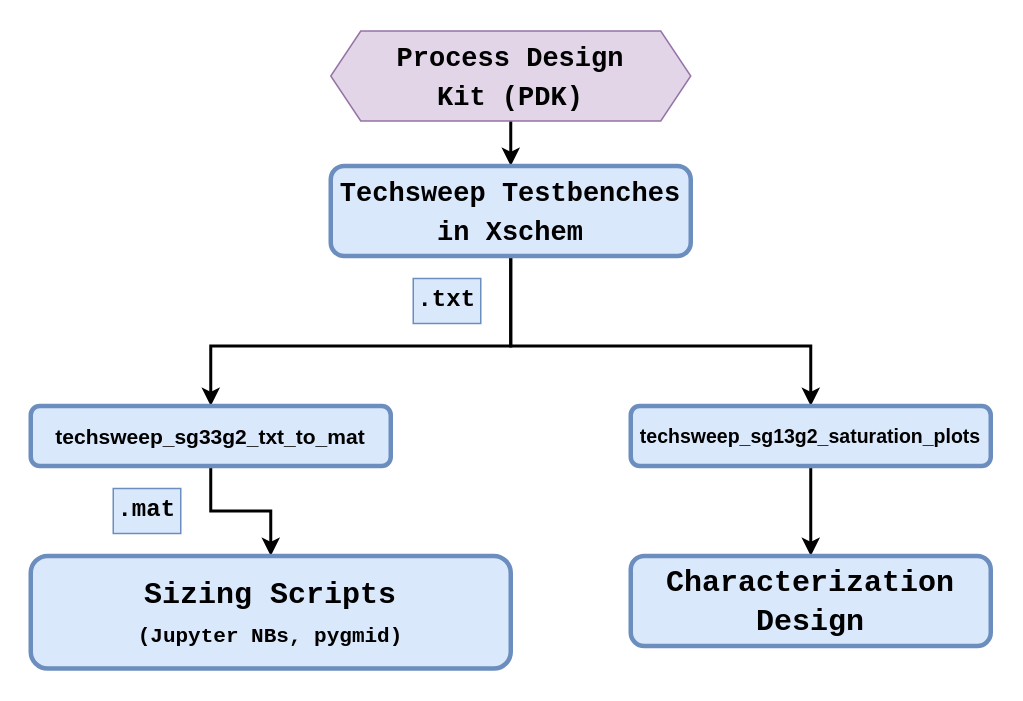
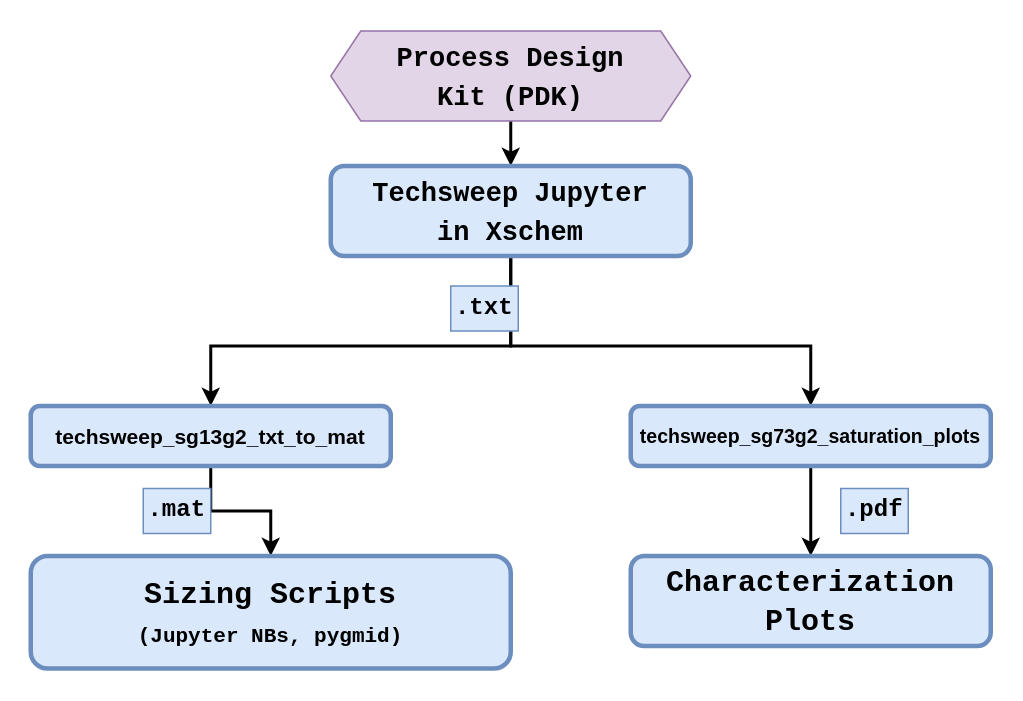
  <mxCell id="0" />
  <mxCell id="1" parent="0" />
  <mxCell id="2" value="" style="edgeStyle=orthogonalEdgeStyle;rounded=0;orthogonalLoop=1;jettySize=auto;html=1;fillColor=#dae8fc;strokeColor=default;strokeWidth=2;" parent="1" source="7" target="8" edge="1"><mxGeometry relative="1" as="geometry" /></mxCell>
  <mxCell id="3" style="edgeStyle=orthogonalEdgeStyle;rounded=0;orthogonalLoop=1;jettySize=auto;html=1;entryX=0.5;entryY=0;entryDx=0;entryDy=0;fillColor=#dae8fc;strokeColor=default;strokeWidth=2;" parent="1" source="8" target="9" edge="1"><mxGeometry relative="1" as="geometry"><Array as="points"><mxPoint x="340" y="230" /><mxPoint x="140" y="230" /></Array></mxGeometry></mxCell>
  <mxCell id="4" style="edgeStyle=orthogonalEdgeStyle;rounded=0;orthogonalLoop=1;jettySize=auto;html=1;entryX=0.5;entryY=0;entryDx=0;entryDy=0;fillColor=#dae8fc;strokeColor=default;strokeWidth=2;" parent="1" source="8" target="13" edge="1"><mxGeometry relative="1" as="geometry"><Array as="points"><mxPoint x="340" y="230" /><mxPoint x="540" y="230" /></Array></mxGeometry></mxCell>
  <mxCell id="5" style="edgeStyle=orthogonalEdgeStyle;rounded=0;orthogonalLoop=1;jettySize=auto;html=1;entryX=0.5;entryY=0;entryDx=0;entryDy=0;fillColor=#dae8fc;strokeColor=default;strokeWidth=2;" parent="1" source="9" target="10" edge="1"><mxGeometry relative="1" as="geometry" /></mxCell>
  <mxCell id="6" style="edgeStyle=orthogonalEdgeStyle;rounded=0;orthogonalLoop=1;jettySize=auto;html=1;entryX=0.5;entryY=0;entryDx=0;entryDy=0;fillColor=#dae8fc;strokeColor=default;strokeWidth=2;" parent="1" source="13" target="14" edge="1"><mxGeometry relative="1" as="geometry" /></mxCell>
  <mxCell id="7" value="&lt;font face=&quot;Courier New&quot; style=&quot;font-size: 18px&quot;&gt;&lt;b&gt;Process Design&lt;br&gt;Kit (PDK)&lt;/b&gt;&lt;br&gt;&lt;/font&gt;" style="shape=hexagon;perimeter=hexagonPerimeter2;whiteSpace=wrap;html=1;fixedSize=1;fontSize=20;sketch=0;curveFitting=1;jiggle=2;align=center;fillColor=#e1d5e7;strokeColor=#9673a6;" parent="1" vertex="1"><mxGeometry x="220" y="20" width="240" height="60" as="geometry" /></mxCell>
- <mxCell id="8" value="&lt;b style=&quot;font-family: &amp;#34;courier new&amp;#34; ; font-size: 18px&quot;&gt;Techsweep Testbenches&lt;br&gt;in Xschem&lt;/b&gt;" style="rounded=1;whiteSpace=wrap;html=1;fontSize=20;fillColor=#dae8fc;strokeColor=#6c8ebf;strokeWidth=3;shadow=0;sketch=0;curveFitting=1;jiggle=2;fontStyle=1;align=center;" parent="1" vertex="1"><mxGeometry x="220" y="110" width="240" height="60" as="geometry" /></mxCell>
- <mxCell id="9" value="&lt;font style=&quot;font-size: 14px;&quot;&gt;techsweep_sg33g2_txt_to_mat&lt;/font&gt;" style="rounded=1;whiteSpace=wrap;html=1;fontSize=20;fillColor=#dae8fc;strokeColor=#6c8ebf;strokeWidth=3;shadow=0;sketch=0;curveFitting=1;jiggle=2;fontStyle=1;align=center;verticalAlign=top;" parent="1" vertex="1"><mxGeometry x="20" y="270" width="240" height="40" as="geometry" /></mxCell>
+ <mxCell id="8" value="&lt;b style=&quot;font-family: &amp;#34;courier new&amp;#34; ; font-size: 18px&quot;&gt;Techsweep Jupyter&lt;br&gt;in Xschem&lt;/b&gt;" style="rounded=1;whiteSpace=wrap;html=1;fontSize=20;fillColor=#dae8fc;strokeColor=#6c8ebf;strokeWidth=3;shadow=0;sketch=0;curveFitting=1;jiggle=2;fontStyle=1;align=center;" parent="1" vertex="1"><mxGeometry x="220" y="110" width="240" height="60" as="geometry" /></mxCell>
+ <mxCell id="9" value="&lt;font style=&quot;font-size: 14px;&quot;&gt;techsweep_sg13g2_txt_to_mat&lt;/font&gt;" style="rounded=1;whiteSpace=wrap;html=1;fontSize=20;fillColor=#dae8fc;strokeColor=#6c8ebf;strokeWidth=3;shadow=0;sketch=0;curveFitting=1;jiggle=2;fontStyle=1;align=center;verticalAlign=top;" parent="1" vertex="1"><mxGeometry x="20" y="270" width="240" height="40" as="geometry" /></mxCell>
  <mxCell id="10" value="&lt;b style=&quot;font-family: &amp;#34;courier new&amp;#34;&quot;&gt;Sizing Scripts&lt;br&gt;&lt;font style=&quot;font-size: 14px&quot;&gt;(Jupyter NBs, pygmid)&lt;/font&gt;&lt;br&gt;&lt;/b&gt;" style="rounded=1;whiteSpace=wrap;html=1;fontSize=20;fillColor=#dae8fc;strokeColor=#6c8ebf;strokeWidth=3;shadow=0;sketch=0;curveFitting=1;jiggle=2;fontStyle=1;align=center;" parent="1" vertex="1"><mxGeometry x="20" y="370" width="320" height="75" as="geometry" /></mxCell>
- <mxCell id="11" value="&lt;b&gt;&lt;font face=&quot;Courier New&quot; style=&quot;font-size: 16px&quot;&gt;.txt&lt;/font&gt;&lt;/b&gt;" style="text;html=1;strokeColor=#6c8ebf;fillColor=#dae8fc;align=center;verticalAlign=middle;whiteSpace=wrap;rounded=0;" parent="1" vertex="1"><mxGeometry x="275" y="185" width="45" height="30" as="geometry" /></mxCell>
- <mxCell id="12" value="&lt;b&gt;&lt;font face=&quot;Courier New&quot; style=&quot;font-size: 16px&quot;&gt;.mat&lt;/font&gt;&lt;/b&gt;" style="text;html=1;strokeColor=#6c8ebf;fillColor=#dae8fc;align=center;verticalAlign=middle;whiteSpace=wrap;rounded=0;" parent="1" vertex="1"><mxGeometry x="75" y="325" width="45" height="30" as="geometry" /></mxCell>
- <mxCell id="13" value="&lt;font style=&quot;font-size: 13px;&quot;&gt;techsweep_sg13g2_saturation_plots&lt;/font&gt;" style="rounded=1;whiteSpace=wrap;html=1;fontSize=20;fillColor=#dae8fc;strokeColor=#6c8ebf;strokeWidth=3;shadow=0;sketch=0;curveFitting=1;jiggle=2;fontStyle=1;align=center;verticalAlign=top;spacingTop=-1;" parent="1" vertex="1"><mxGeometry x="420" y="270" width="240" height="40" as="geometry" /></mxCell>
- <mxCell id="14" value="&lt;font&gt;&lt;font face=&quot;courier new&quot;&gt;Characterization&lt;br&gt;Design&lt;/font&gt;&lt;/font&gt;" style="rounded=1;whiteSpace=wrap;html=1;fontSize=20;fillColor=#dae8fc;strokeColor=#6c8ebf;strokeWidth=3;shadow=0;sketch=0;curveFitting=1;jiggle=2;fontStyle=1;align=center;" parent="1" vertex="1"><mxGeometry x="420" y="370" width="240" height="60" as="geometry" /></mxCell>
+ <mxCell id="11" value="&lt;b&gt;&lt;font face=&quot;Courier New&quot; style=&quot;font-size: 16px&quot;&gt;.txt&lt;/font&gt;&lt;/b&gt;" style="text;html=1;strokeColor=#6c8ebf;fillColor=#dae8fc;align=center;verticalAlign=middle;whiteSpace=wrap;rounded=0;" parent="1" vertex="1"><mxGeometry x="300" y="190" width="45" height="30" as="geometry" /></mxCell>
+ <mxCell id="12" value="&lt;b&gt;&lt;font face=&quot;Courier New&quot; style=&quot;font-size: 16px&quot;&gt;.mat&lt;/font&gt;&lt;/b&gt;" style="text;html=1;strokeColor=#6c8ebf;fillColor=#dae8fc;align=center;verticalAlign=middle;whiteSpace=wrap;rounded=0;" parent="1" vertex="1"><mxGeometry x="95" y="325" width="45" height="30" as="geometry" /></mxCell>
+ <mxCell id="13" value="&lt;font style=&quot;font-size: 13px;&quot;&gt;techsweep_sg73g2_saturation_plots&lt;/font&gt;" style="rounded=1;whiteSpace=wrap;html=1;fontSize=20;fillColor=#dae8fc;strokeColor=#6c8ebf;strokeWidth=3;shadow=0;sketch=0;curveFitting=1;jiggle=2;fontStyle=1;align=center;verticalAlign=top;spacingTop=-1;" parent="1" vertex="1"><mxGeometry x="420" y="270" width="240" height="40" as="geometry" /></mxCell>
+ <mxCell id="14" value="&lt;font&gt;&lt;font face=&quot;courier new&quot;&gt;Characterization&lt;br&gt;Plots&lt;/font&gt;&lt;/font&gt;" style="rounded=1;whiteSpace=wrap;html=1;fontSize=20;fillColor=#dae8fc;strokeColor=#6c8ebf;strokeWidth=3;shadow=0;sketch=0;curveFitting=1;jiggle=2;fontStyle=1;align=center;" parent="1" vertex="1"><mxGeometry x="420" y="370" width="240" height="60" as="geometry" /></mxCell>
+ <mxCell id="15" value="&lt;b&gt;&lt;font face=&quot;Courier New&quot; style=&quot;font-size: 16px&quot;&gt;.pdf&lt;/font&gt;&lt;/b&gt;" style="text;html=1;strokeColor=#6c8ebf;fillColor=#dae8fc;align=center;verticalAlign=middle;whiteSpace=wrap;rounded=0;" parent="1" vertex="1"><mxGeometry x="560" y="325" width="45" height="30" as="geometry" /></mxCell>
